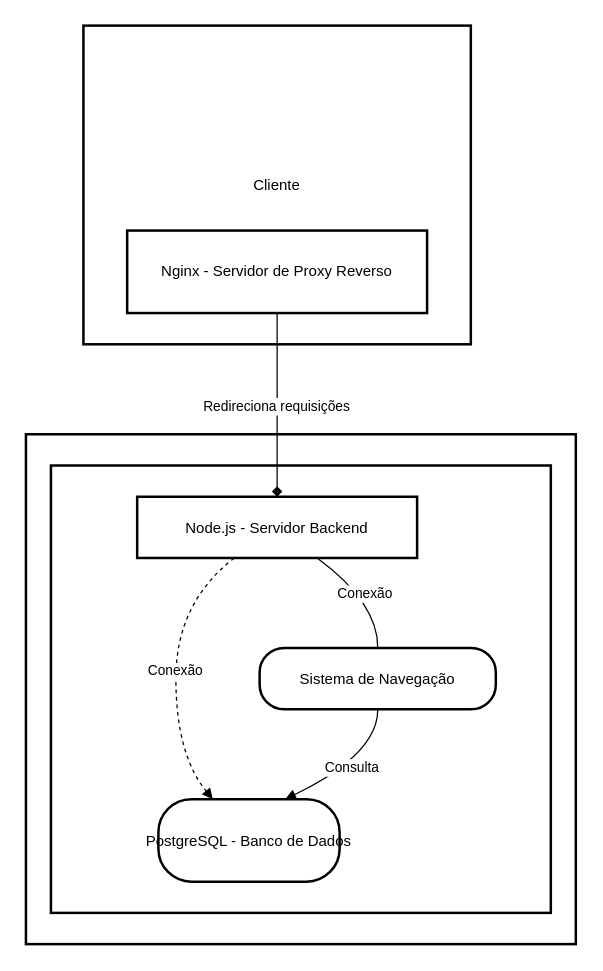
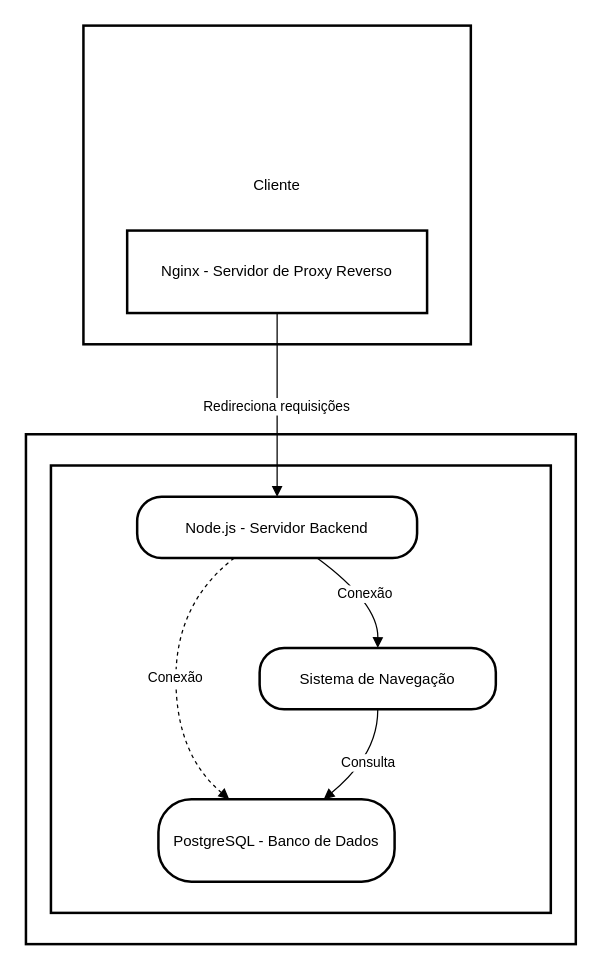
  <mxCell id="0" />
  <mxCell id="1" parent="0" />
  <mxCell id="2" value="Provedor de Cloud - Servidor VPS/Cloud" style="whiteSpace=wrap;strokeWidth=2;" vertex="1" parent="1"><mxGeometry x="20" y="347" width="440" height="408" as="geometry" /></mxCell>
  <mxCell id="3" value="Servidor" style="whiteSpace=wrap;strokeWidth=2;" vertex="1" parent="1"><mxGeometry x="40" y="372" width="400" height="358" as="geometry" /></mxCell>
  <mxCell id="4" value="Cliente" style="whiteSpace=wrap;strokeWidth=2;" vertex="1" parent="1"><mxGeometry x="66" y="20" width="310" height="255" as="geometry" /></mxCell>
  <mxCell id="5" value="Nginx - Servidor de Proxy Reverso" style="whiteSpace=wrap;strokeWidth=2;" vertex="1" parent="1"><mxGeometry x="101" y="184" width="240" height="66" as="geometry" /></mxCell>
- <mxCell id="6" value="Node.js - Servidor Backend" style="arcSize=40;strokeWidth=2;rounded=0;" vertex="1" parent="1"><mxGeometry x="109" y="397" width="224" height="49" as="geometry" /></mxCell>
- <mxCell id="7" value="PostgreSQL - Banco de Dados" style="rounded=1;arcSize=40;strokeWidth=2" vertex="1" parent="1"><mxGeometry x="126" y="639" width="145" height="66" as="geometry" /></mxCell>
+ <mxCell id="6" value="Node.js - Servidor Backend" style="rounded=1;arcSize=40;strokeWidth=2" vertex="1" parent="1"><mxGeometry x="109" y="397" width="224" height="49" as="geometry" /></mxCell>
+ <mxCell id="7" value="PostgreSQL - Banco de Dados" style="rounded=1;arcSize=40;strokeWidth=2" vertex="1" parent="1"><mxGeometry x="126" y="639" width="189" height="66" as="geometry" /></mxCell>
  <mxCell id="8" value="Sistema de Navegação" style="rounded=1;arcSize=40;strokeWidth=2" vertex="1" parent="1"><mxGeometry x="207" y="518" width="189" height="49" as="geometry" /></mxCell>
- <mxCell id="9" value="Redireciona requisições" style="curved=1;startArrow=none;endArrow=diamond;exitX=0.5;exitY=1;entryX=0.5;entryY=0.01;rounded=0;" edge="1" parent="1" source="5" target="6"><mxGeometry relative="1" as="geometry"><Array as="points" /></mxGeometry></mxCell>
+ <mxCell id="9" value="Redireciona requisições" style="curved=1;startArrow=none;endArrow=block;exitX=0.5;exitY=1;entryX=0.5;entryY=0.01;rounded=0;" edge="1" parent="1" source="5" target="6"><mxGeometry relative="1" as="geometry"><Array as="points" /></mxGeometry></mxCell>
  <mxCell id="10" value="Conexão" style="curved=1;startArrow=none;endArrow=block;exitX=0.35;exitY=0.99;entryX=0.3;entryY=0;rounded=0;dashed=1;" edge="1" parent="1" source="6" target="7"><mxGeometry relative="1" as="geometry"><Array as="points"><mxPoint x="140" y="482" /><mxPoint x="140" y="603" /></Array></mxGeometry></mxCell>
- <mxCell id="11" value="Conexão" style="curved=1;startArrow=none;endArrow=none;exitX=0.64;exitY=0.99;entryX=0.5;entryY=0.01;rounded=0;" edge="1" parent="1" source="6" target="8"><mxGeometry relative="1" as="geometry"><Array as="points"><mxPoint x="302" y="482" /></Array></mxGeometry></mxCell>
+ <mxCell id="11" value="Conexão" style="curved=1;startArrow=none;endArrow=block;exitX=0.64;exitY=0.99;entryX=0.5;entryY=0.01;rounded=0;" edge="1" parent="1" source="6" target="8"><mxGeometry relative="1" as="geometry"><Array as="points"><mxPoint x="302" y="482" /></Array></mxGeometry></mxCell>
  <mxCell id="12" value="Consulta" style="curved=1;startArrow=none;endArrow=block;exitX=0.5;exitY=1;entryX=0.7;entryY=0;rounded=0;" edge="1" parent="1" source="8" target="7"><mxGeometry relative="1" as="geometry"><Array as="points"><mxPoint x="302" y="603" /></Array></mxGeometry></mxCell>
